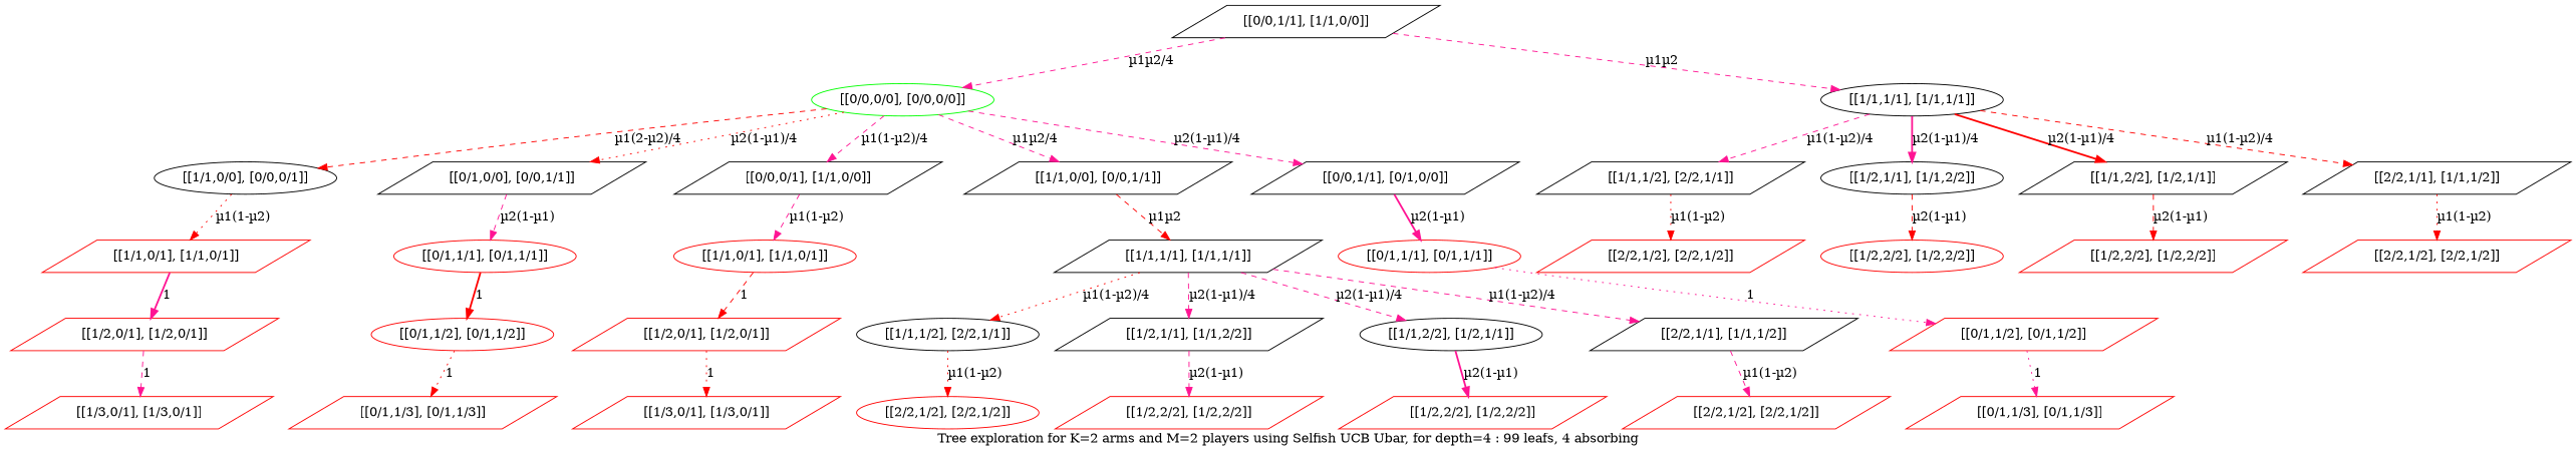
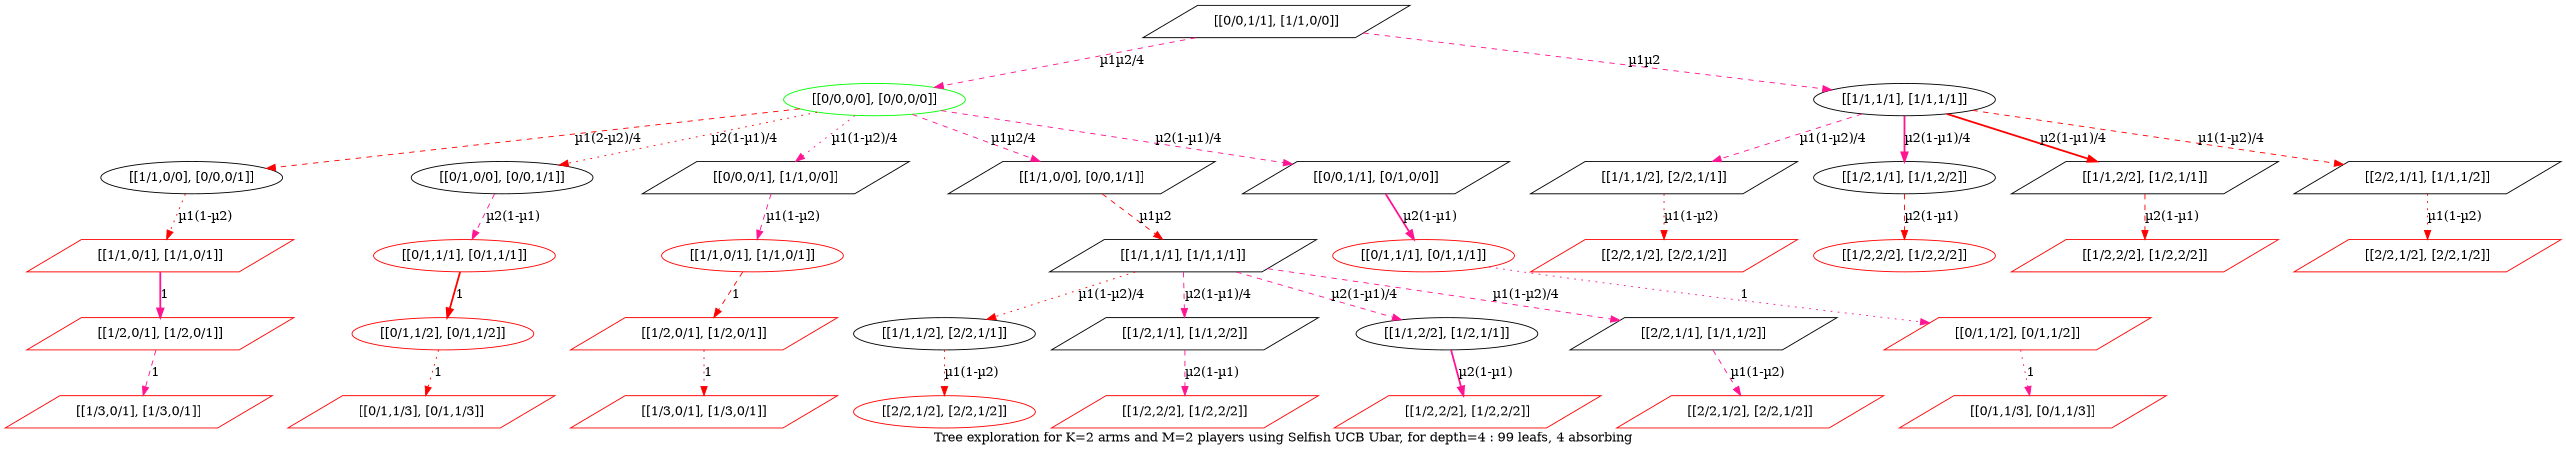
  digraph {
    label="Tree exploration for K=2 arms and M=2 players using Selfish UCB Ubar, for depth=4 : 99 leafs, 4 absorbing"
    node [color=red shape=parallelogram]
    edge [color=deeppink style=dashed]
    n1 [color=green label="[[0/0,0/0], [0/0,0/0]]" shape=ellipse]
    n2 [label="[[1/1,0/0], [0/0,0/1]]" shape=ellipse color=""]
-   n3 [label="[[0/1,0/0], [0/0,1/1]]" color=""]
+   n3 [label="[[0/1,0/0], [0/0,1/1]]" shape=ellipse color=""]
    n4 [label="[[0/0,0/1], [1/1,0/0]]" color=""]
    n5 [label="[[1/1,0/0], [0/0,1/1]]" color=""]
    n6 [label="[[0/0,1/1], [0/1,0/0]]" color=""]
    n7 [label="[[1/1,0/1], [1/1,0/1]]"]
    n8 [label="[[0/1,1/1], [0/1,1/1]]" shape=ellipse]
    n9 [label="[[0/0,1/1], [1/1,0/0]]" color=""]
    n10 [label="[[1/1,1/1], [1/1,1/1]]" shape=ellipse color=""]
    n11 [label="[[1/1,0/1], [1/1,0/1]]" shape=ellipse]
    n12 [label="[[1/1,1/1], [1/1,1/1]]" color=""]
    n13 [label="[[0/1,1/1], [0/1,1/1]]" shape=ellipse]
    n14 [label="[[1/2,0/1], [1/2,0/1]]"]
    n15 [label="[[0/1,1/2], [0/1,1/2]]" shape=ellipse]
    n16 [label="[[1/1,1/2], [2/2,1/1]]" color=""]
    n17 [label="[[1/2,1/1], [1/1,2/2]]" shape=ellipse color=""]
    n18 [label="[[1/1,2/2], [1/2,1/1]]" color=""]
    n19 [label="[[2/2,1/1], [1/1,1/2]]" color=""]
    n20 [label="[[1/2,0/1], [1/2,0/1]]"]
    n21 [label="[[1/1,1/2], [2/2,1/1]]" shape=ellipse color=""]
    n22 [label="[[1/2,1/1], [1/1,2/2]]" color=""]
    n23 [label="[[1/1,2/2], [1/2,1/1]]" shape=ellipse color=""]
    n24 [label="[[2/2,1/1], [1/1,1/2]]" color=""]
    n25 [label="[[0/1,1/2], [0/1,1/2]]"]
    n26 [label="[[1/3,0/1], [1/3,0/1]]"]
    n27 [label="[[0/1,1/3], [0/1,1/3]]"]
    n28 [label="[[2/2,1/2], [2/2,1/2]]"]
    n29 [label="[[1/2,2/2], [1/2,2/2]]" shape=ellipse]
    n30 [label="[[1/2,2/2], [1/2,2/2]]"]
    n31 [label="[[2/2,1/2], [2/2,1/2]]"]
    n32 [label="[[1/3,0/1], [1/3,0/1]]"]
    n33 [label="[[2/2,1/2], [2/2,1/2]]" shape=ellipse]
    n34 [label="[[1/2,2/2], [1/2,2/2]]"]
    n35 [label="[[1/2,2/2], [1/2,2/2]]"]
    n36 [label="[[2/2,1/2], [2/2,1/2]]"]
    n37 [label="[[0/1,1/3], [0/1,1/3]]"]
    n1 -> n2 [color=red label="µ1(2-µ2)/4"]
    n1 -> n3 [color=red label="µ2(1-µ1)/4" style=dotted]
-   n1 -> n4 [label="µ1(1-µ2)/4"]
+   n1 -> n4 [label="µ1(1-µ2)/4" style=dotted]
    n1 -> n5 [label="µ1µ2/4"]
    n1 -> n6 [label="µ2(1-µ1)/4"]
    n2 -> n7 [color=red label="µ1(1-µ2)" style=dotted]
    n3 -> n8 [label="µ2(1-µ1)"]
    n4 -> n11 [label="µ1(1-µ2)"]
    n5 -> n12 [color=red label="µ1µ2"]
    n6 -> n13 [label="µ2(1-µ1)" style=bold]
    n7 -> n14 [label=1 style=bold]
    n8 -> n15 [color=red label=1 style=bold]
    n9 -> n1 [label="µ1µ2/4"]
    n9 -> n10 [label="µ1µ2"]
    n10 -> n16 [label="µ1(1-µ2)/4"]
    n10 -> n17 [label="µ2(1-µ1)/4" style=bold]
    n10 -> n18 [color=red label="µ2(1-µ1)/4" style=bold]
    n10 -> n19 [color=red label="µ1(1-µ2)/4"]
    n11 -> n20 [color=red label=1]
    n12 -> n21 [color=red label="µ1(1-µ2)/4" style=dotted]
    n12 -> n22 [label="µ2(1-µ1)/4"]
    n12 -> n23 [label="µ2(1-µ1)/4"]
    n12 -> n24 [label="µ1(1-µ2)/4"]
    n13 -> n25 [label=1 style=dotted]
    n14 -> n26 [label=1]
    n15 -> n27 [color=red label=1 style=dotted]
    n16 -> n28 [color=red label="µ1(1-µ2)" style=dotted]
    n17 -> n29 [color=red label="µ2(1-µ1)"]
    n18 -> n30 [color=red label="µ2(1-µ1)"]
    n19 -> n31 [color=red label="µ1(1-µ2)" style=dotted]
    n20 -> n32 [color=red label=1 style=dotted]
    n21 -> n33 [color=red label="µ1(1-µ2)" style=dotted]
    n22 -> n34 [label="µ2(1-µ1)"]
    n23 -> n35 [label="µ2(1-µ1)" style=bold]
    n24 -> n36 [label="µ1(1-µ2)"]
    n25 -> n37 [label=1 style=dotted]
  }
